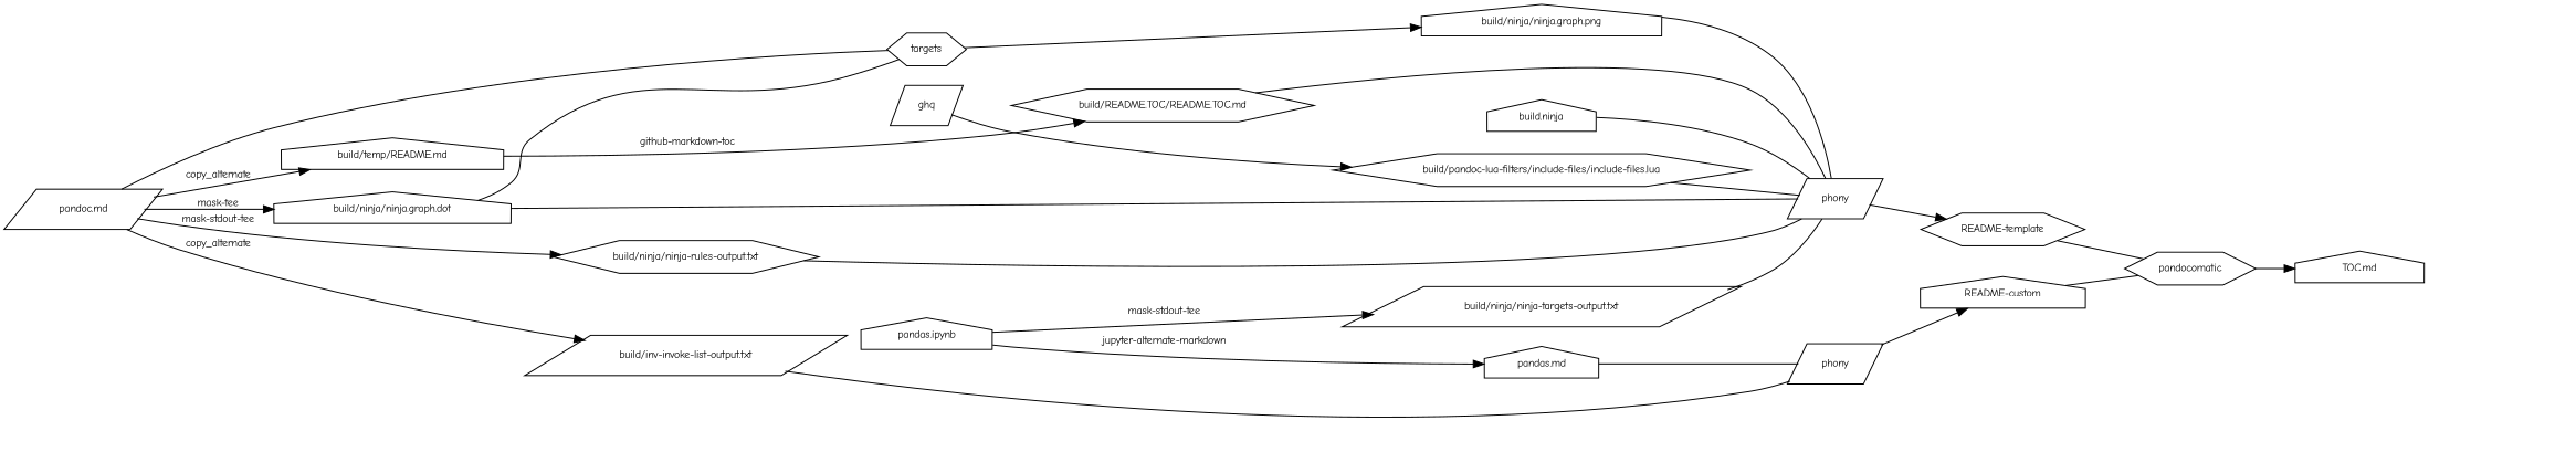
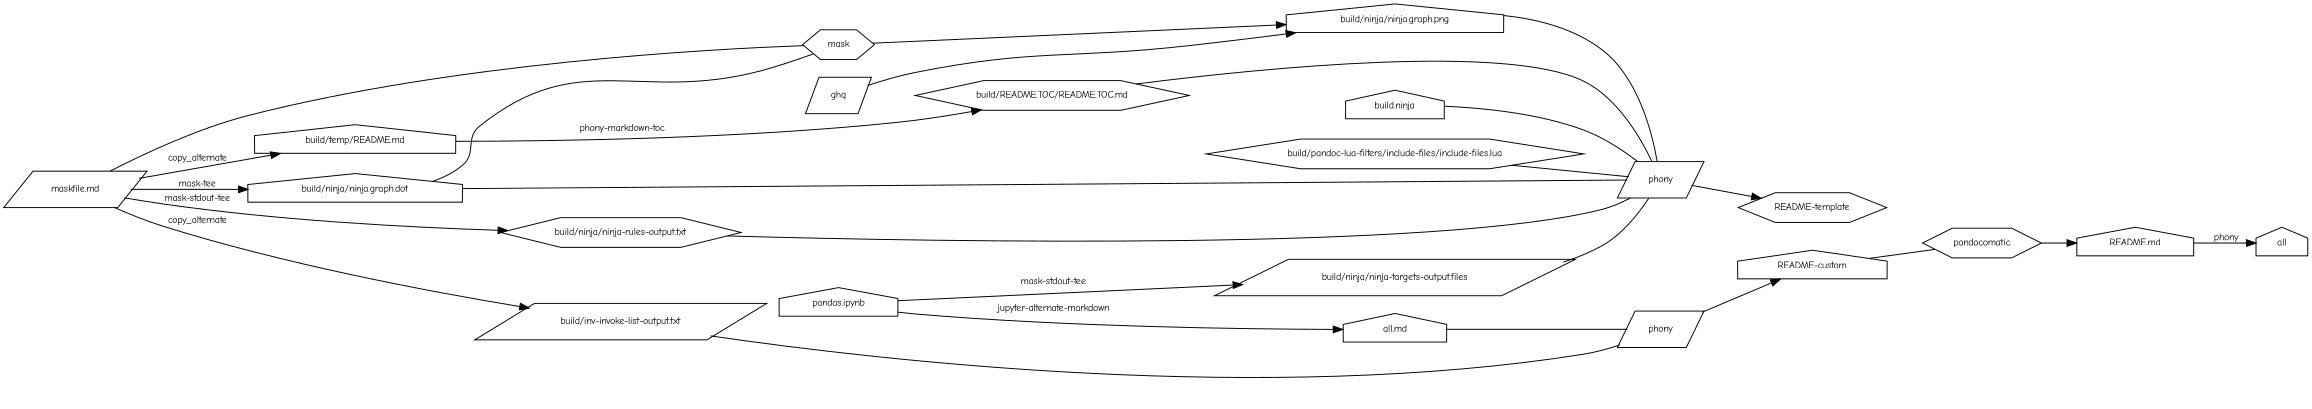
  digraph {
    fontname="Comic Neue"
    rankdir=LR
    node [fontname="Comic Neue" fontsize=10 shape=house]
    edge [fontname="Comic Neue" fontsize=10]
-   n2 [height=0.25 label="TOC.md"]
+   n1 [height=0.25 label=all]
+   n2 [height=0.25 label="README.md"]
    n3 [height=0.25 label=pandocomatic shape=hexagon]
-   n4 [height=0.25 label="pandoc.md" shape=parallelogram]
+   n4 [height=0.25 label="maskfile.md" shape=parallelogram]
    n5 [height=0.25 label="build/ninja/ninja-rules-output.txt" shape=hexagon]
    n6 [height=0.25 label="build/ninja/ninja.graph.dot"]
-   n7 [height=0.25 label=targets shape=hexagon]
+   n7 [height=0.25 label=mask shape=hexagon]
    n8 [height=0.25 label="build/temp/README.md"]
    n9 [height=0.25 label="build/inv-invoke-list-output.txt" shape=parallelogram]
    n10 [height=0.25 label=phony shape=parallelogram]
-   n11 [height=0.25 label="build/ninja/ninja-targets-output.txt" shape=parallelogram]
+   n11 [height=0.25 label="build/ninja/ninja-targets-output.files" shape=parallelogram]
    n12 [height=0.25 label="build/ninja/ninja.graph.png"]
    n13 [height=0.25 label="build/README.TOC/README.TOC.md" shape=hexagon]
    n14 [height=0.25 label=phony shape=parallelogram]
    n15 [height=0.25 label="README-template" shape=hexagon]
    n16 [height=0.25 label="README-custom"]
    n17 [height=0.25 label="build/pandoc-lua-filters/include-files/include-files.lua" shape=hexagon]
    n18 [height=0.25 label="build.ninja"]
    n19 [height=0.25 label=ghq shape=parallelogram]
-   n20 [height=0.25 label="pandas.md"]
+   n20 [height=0.25 label="all.md"]
    n21 [height=0.25 label="pandas.ipynb"]
+   n2 -> n1 [label=" phony"]
    n3 -> n2
    n4 -> n5 [label=" mask-stdout-tee"]
    n4 -> n6 [label=" mask-tee"]
    n4 -> n7 [arrowhead=none]
    n4 -> n8 [label=" copy_alternate"]
    n4 -> n9 [label=" copy_alternate"]
    n5 -> n10 [arrowhead=none]
    n6 -> n7 [arrowhead=none]
    n6 -> n10 [arrowhead=none]
    n7 -> n12
-   n8 -> n13 [label=" github-markdown-toc"]
+   n8 -> n13 [label=" phony-markdown-toc"]
    n9 -> n14 [arrowhead=none]
    n10 -> n15
    n11 -> n10 [arrowhead=none]
    n12 -> n10 [arrowhead=none]
    n13 -> n10 [arrowhead=none]
    n14 -> n16
-   n15 -> n3 [arrowhead=none]
    n16 -> n3 [arrowhead=none]
    n17 -> n10 [arrowhead=none]
    n18 -> n10 [arrowhead=none]
-   n19 -> n17
+   n19 -> n12
    n20 -> n14 [arrowhead=none]
    n21 -> n11 [label=" mask-stdout-tee"]
    n21 -> n20 [label=" jupyter-alternate-markdown"]
  }
